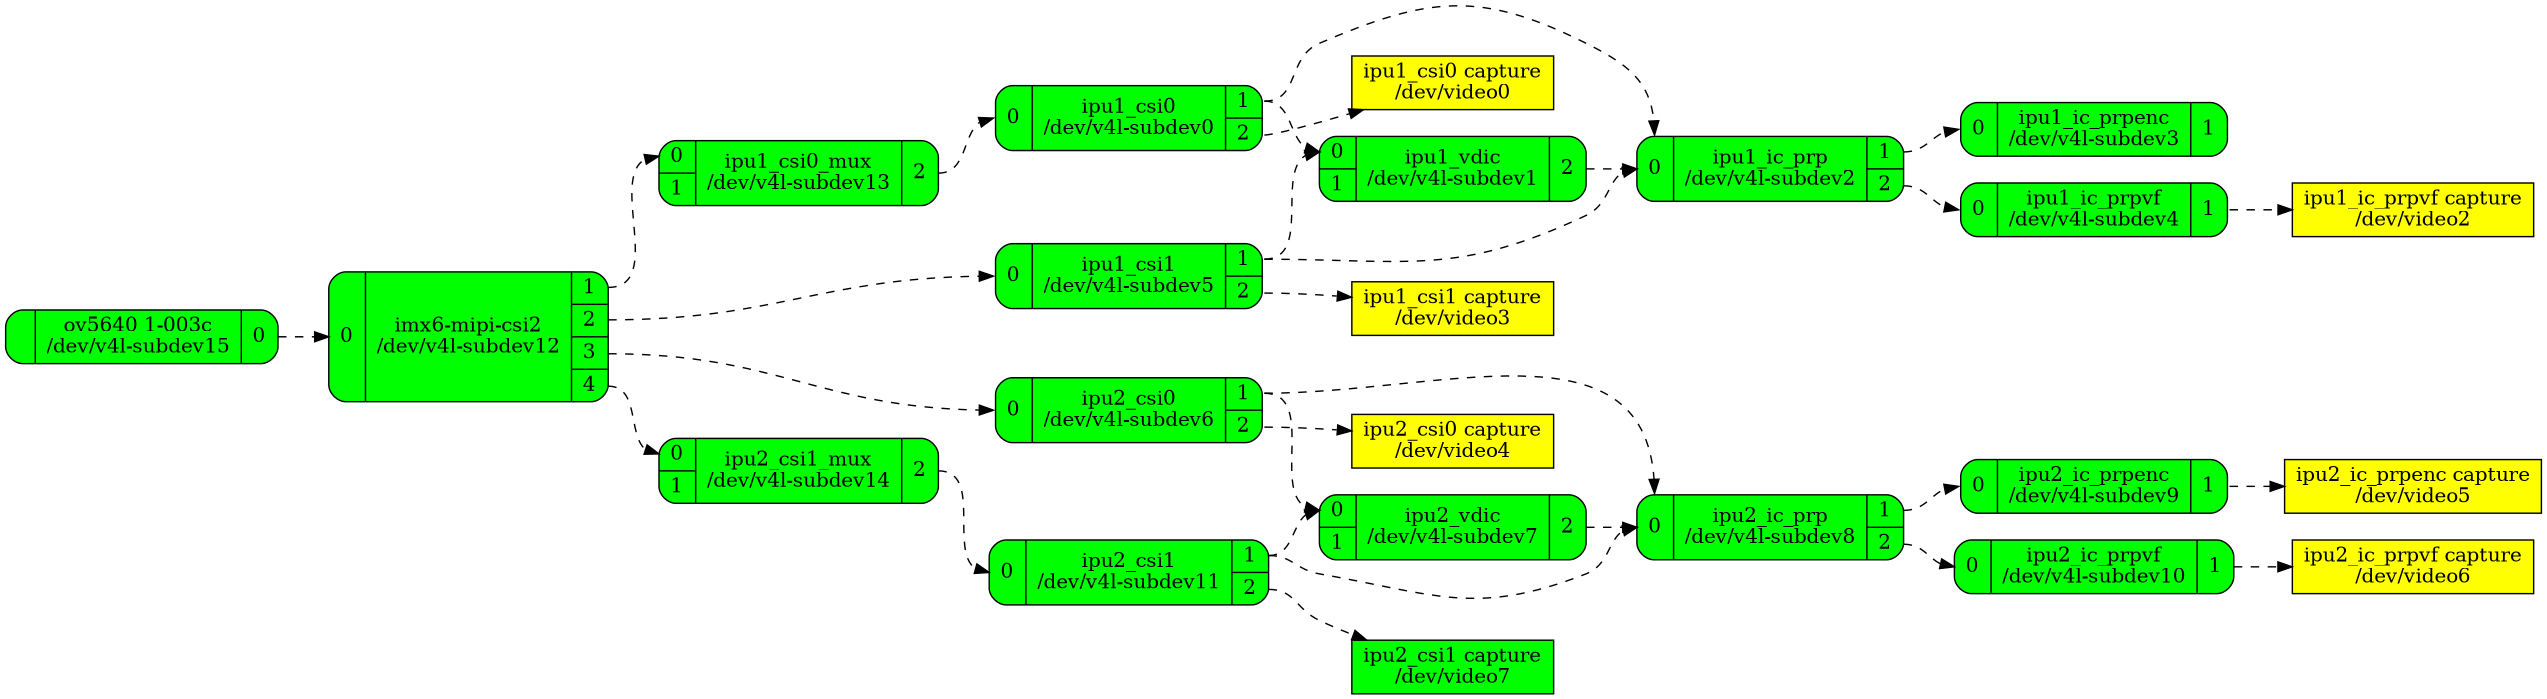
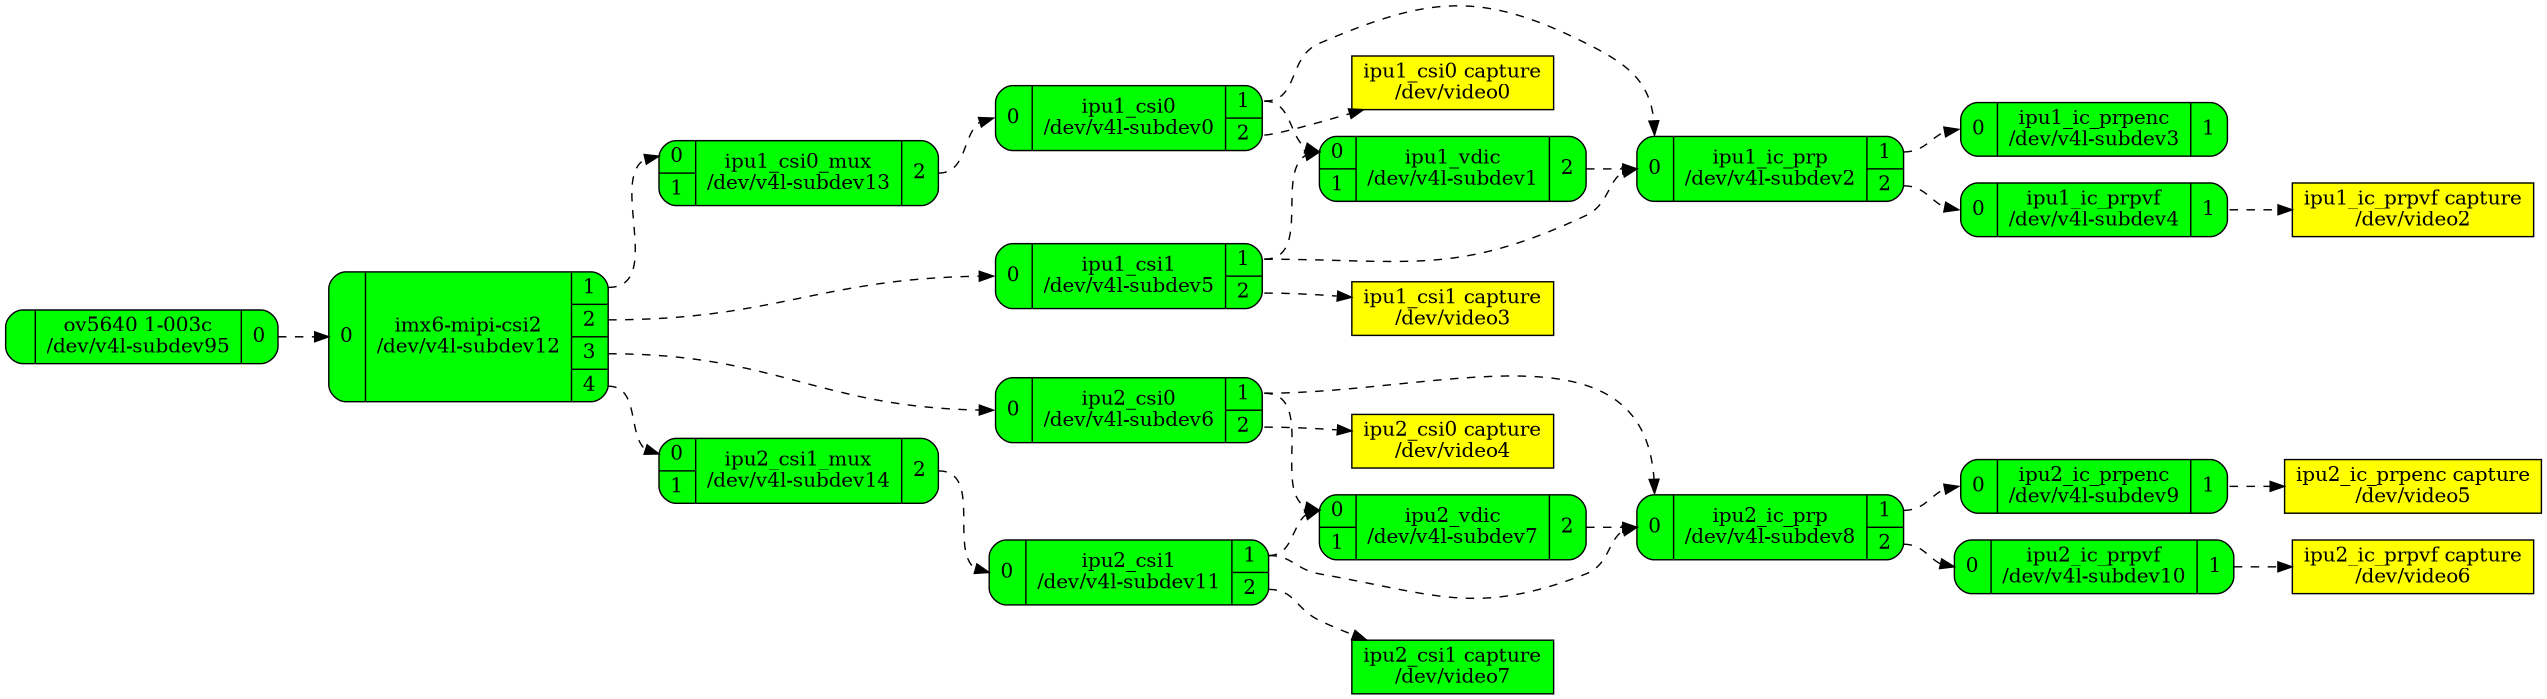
  digraph {
    rankdir=LR
    node [fillcolor=green shape=Mrecord style=filled]
    edge [headport=port0 style=dashed tailport=port1]
    n1 [label="{{<port0> 0} | ipu1_csi0\n/dev/v4l-subdev0 | {<port1> 1 | <port2> 2}}"]
    n2 [fillcolor=yellow label="ipu1_csi0 capture\n/dev/video0" shape=box]
    n3 [label="{{<port0> 0} | ipu1_ic_prp\n/dev/v4l-subdev2 | {<port1> 1 | <port2> 2}}"]
    n4 [label="{{<port0> 0 | <port1> 1} | ipu1_vdic\n/dev/v4l-subdev1 | {<port2> 2}}"]
    n5 [label="{{<port0> 0} | ipu1_ic_prpenc\n/dev/v4l-subdev3 | {<port1> 1}}"]
    n6 [label="{{<port0> 0} | ipu1_ic_prpvf\n/dev/v4l-subdev4 | {<port1> 1}}"]
    n7 [fillcolor=yellow label="ipu1_ic_prpvf capture\n/dev/video2" shape=box]
    n8 [label="{{<port0> 0} | ipu1_csi1\n/dev/v4l-subdev5 | {<port1> 1 | <port2> 2}}"]
    n9 [fillcolor=yellow label="ipu1_csi1 capture\n/dev/video3" shape=box]
    n10 [label="{{<port0> 0} | ipu2_csi0\n/dev/v4l-subdev6 | {<port1> 1 | <port2> 2}}"]
    n11 [fillcolor=yellow label="ipu2_csi0 capture\n/dev/video4" shape=box]
    n12 [label="{{<port0> 0} | ipu2_ic_prp\n/dev/v4l-subdev8 | {<port1> 1 | <port2> 2}}"]
    n13 [label="{{<port0> 0 | <port1> 1} | ipu2_vdic\n/dev/v4l-subdev7 | {<port2> 2}}"]
    n14 [label="{{<port0> 0} | ipu2_ic_prpenc\n/dev/v4l-subdev9 | {<port1> 1}}"]
    n15 [label="{{<port0> 0} | ipu2_ic_prpvf\n/dev/v4l-subdev10 | {<port1> 1}}"]
    n16 [fillcolor=yellow label="ipu2_ic_prpenc capture\n/dev/video5" shape=box]
    n17 [fillcolor=yellow label="ipu2_ic_prpvf capture\n/dev/video6" shape=box]
    n18 [label="{{<port0> 0} | ipu2_csi1\n/dev/v4l-subdev11 | {<port1> 1 | <port2> 2}}"]
    n19 [label="ipu2_csi1 capture\n/dev/video7" shape=box]
    n20 [label="{{<port0> 0} | imx6-mipi-csi2\n/dev/v4l-subdev12 | {<port1> 1 | <port2> 2 | <port3> 3 | <port4> 4}}"]
    n21 [label="{{<port0> 0 | <port1> 1} | ipu1_csi0_mux\n/dev/v4l-subdev13 | {<port2> 2}}"]
    n22 [label="{{<port0> 0 | <port1> 1} | ipu2_csi1_mux\n/dev/v4l-subdev14 | {<port2> 2}}"]
-   n23 [label="{{} | ov5640 1-003c\n/dev/v4l-subdev15 | {<port0> 0}}"]
+   n23 [label="{{} | ov5640 1-003c\n/dev/v4l-subdev95 | {<port0> 0}}"]
    n1 -> n2 [tailport=port2]
    n1 -> n3
    n1 -> n4
    n3 -> n5
    n3 -> n6 [tailport=port2]
    n4 -> n3 [tailport=port2]
    n6 -> n7
    n8 -> n3
    n8 -> n4
    n8 -> n9 [tailport=port2]
    n10 -> n11 [tailport=port2]
    n10 -> n12
    n10 -> n13
    n12 -> n14
    n12 -> n15 [tailport=port2]
    n13 -> n12 [tailport=port2]
    n14 -> n16
    n15 -> n17
    n18 -> n12
    n18 -> n13
    n18 -> n19 [tailport=port2]
    n20 -> n8 [tailport=port2]
    n20 -> n10 [tailport=port3]
    n20 -> n21
    n20 -> n22 [tailport=port4]
    n21 -> n1 [tailport=port2]
    n22 -> n18 [tailport=port2]
    n23 -> n20 [tailport=port0]
  }
